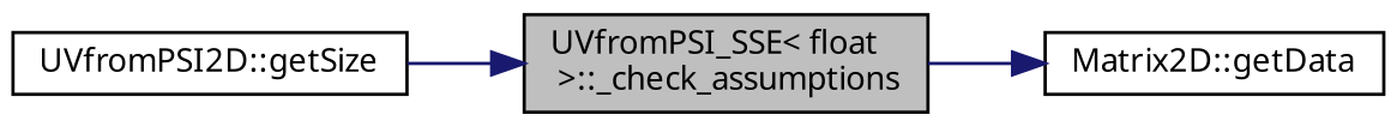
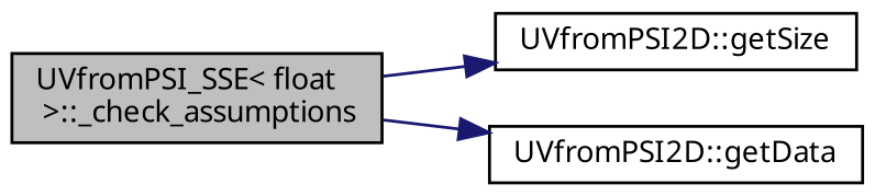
  digraph {
    fontname="Noto Sans"
    rankdir=LR
    node [color=black fillcolor=white fontname="Noto Sans" fontsize=10 shape=record style=filled]
    edge [color=midnightblue fontname="Noto Sans" fontsize=10 labelfontname=Helvetica labelfontsize=10 style=solid]
    n1 [fillcolor=grey75 fontcolor=black height=0.2 label="UVfromPSI_SSE\< float\l \>::_check_assumptions" width=0.4]
    n2 [height=0.2 label="UVfromPSI2D::getSize" width=0.4]
-   n3 [height=0.2 label="Matrix2D::getData" width=0.4]
-   n2 -> n1
+   n3 [height=0.2 label="UVfromPSI2D::getData" width=0.4]
+   n1 -> n2
    n1 -> n3
  }
